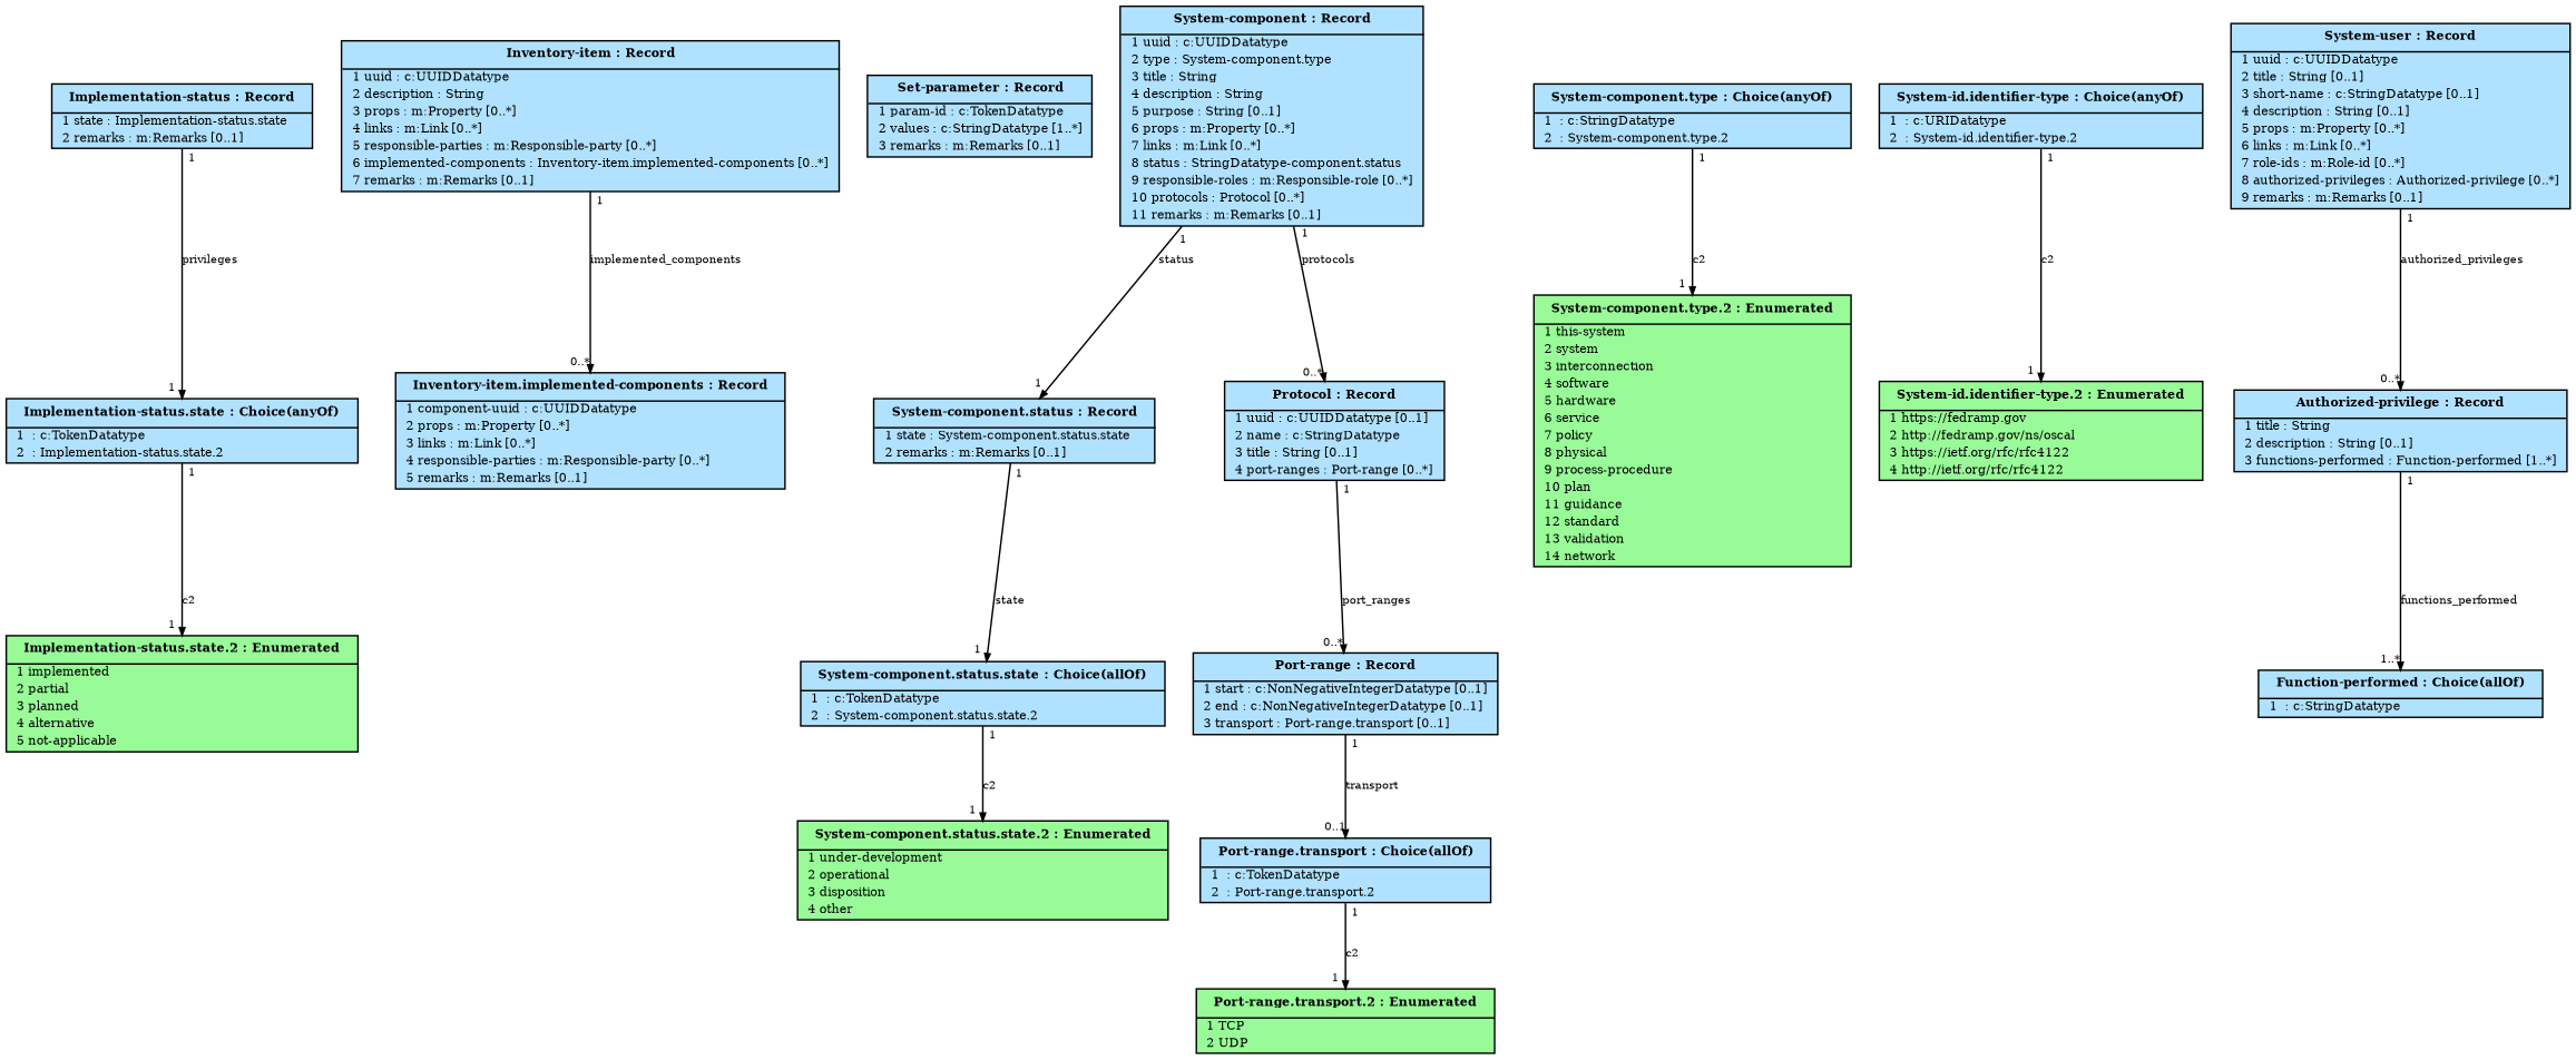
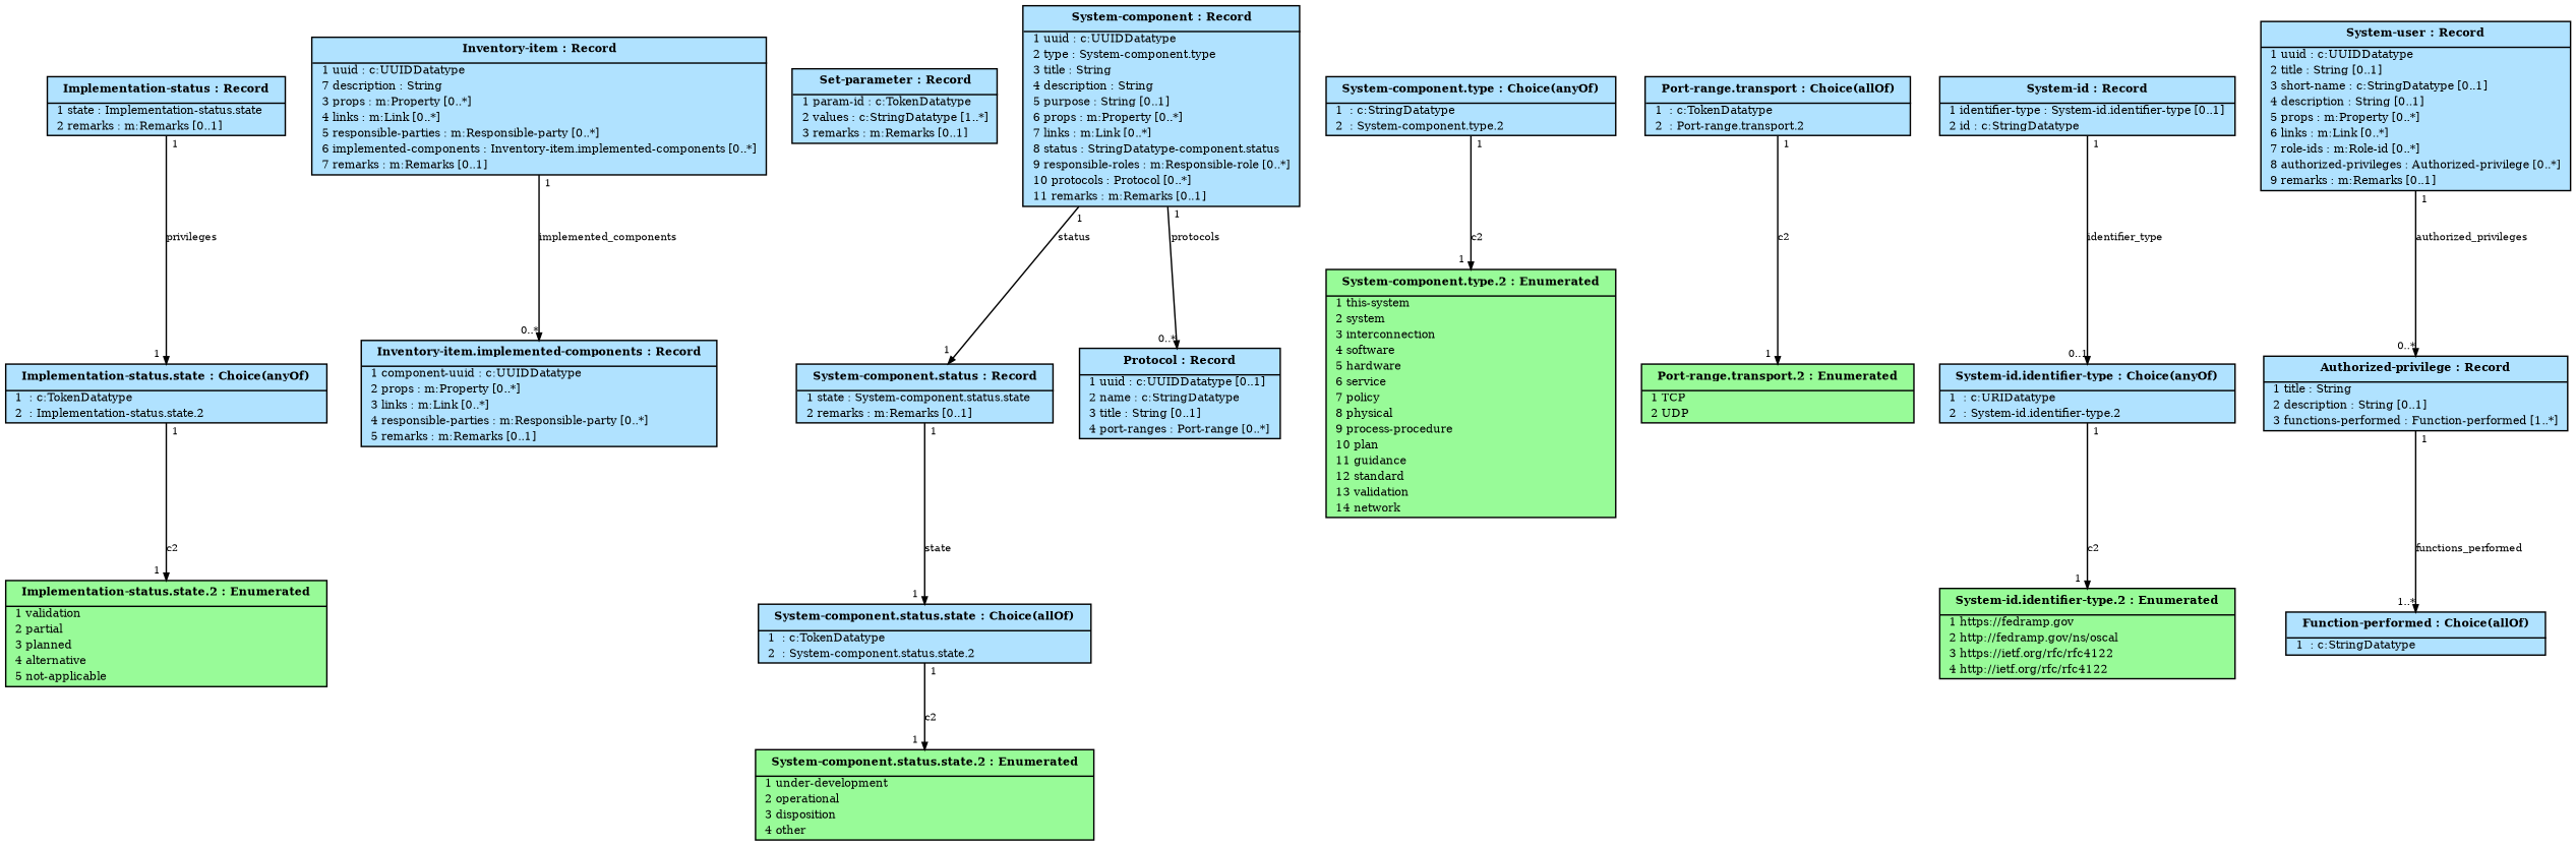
  digraph {
    fontname="DejaVu Serif"
    fontsize=12
    node [fillcolor=lightskyblue1 fontname="DejaVu Serif" fontsize=8 shape=plain style=filled]
    edge [arrowsize=0.5 fontname="DejaVu Serif" fontsize=7 headlabel=1 labelangle=45.0 labeldistance=0.9 taillabel=1]
    n1 [label=<<table cellborder="0" cellpadding="1" cellspacing="0"> <tr><td cellpadding="4"><b>  Implementation-status : Record  </b></td></tr><hr/>   <tr><td align="left">  1 state : Implementation-status.state  </td></tr>   <tr><td align="left">  2 remarks : m:Remarks [0..1]  </td></tr> </table>>]
    n2 [label=<<table cellborder="0" cellpadding="1" cellspacing="0"> <tr><td cellpadding="4"><b>  Implementation-status.state : Choice(anyOf)  </b></td></tr><hr/>   <tr><td align="left">  1  : c:TokenDatatype  </td></tr>   <tr><td align="left">  2  : Implementation-status.state.2  </td></tr> </table>>]
-   n3 [fillcolor=palegreen label=<<table cellborder="0" cellpadding="1" cellspacing="0"> <tr><td cellpadding="4"><b>  Implementation-status.state.2 : Enumerated  </b></td></tr><hr/>   <tr><td align="left">  1 implemented  </td></tr>   <tr><td align="left">  2 partial  </td></tr>   <tr><td align="left">  3 planned  </td></tr>   <tr><td align="left">  4 alternative  </td></tr>   <tr><td align="left">  5 not-applicable  </td></tr> </table>>]
-   n4 [label=<<table cellborder="0" cellpadding="1" cellspacing="0"> <tr><td cellpadding="4"><b>  Inventory-item : Record  </b></td></tr><hr/>   <tr><td align="left">  1 uuid : c:UUIDDatatype  </td></tr>   <tr><td align="left">  2 description : String  </td></tr>   <tr><td align="left">  3 props : m:Property [0..*]  </td></tr>   <tr><td align="left">  4 links : m:Link [0..*]  </td></tr>   <tr><td align="left">  5 responsible-parties : m:Responsible-party [0..*]  </td></tr>   <tr><td align="left">  6 implemented-components : Inventory-item.implemented-components [0..*]  </td></tr>   <tr><td align="left">  7 remarks : m:Remarks [0..1]  </td></tr> </table>>]
+   n3 [fillcolor=palegreen label=<<table cellborder="0" cellpadding="1" cellspacing="0"> <tr><td cellpadding="4"><b>  Implementation-status.state.2 : Enumerated  </b></td></tr><hr/>   <tr><td align="left">  1 validation  </td></tr>   <tr><td align="left">  2 partial  </td></tr>   <tr><td align="left">  3 planned  </td></tr>   <tr><td align="left">  4 alternative  </td></tr>   <tr><td align="left">  5 not-applicable  </td></tr> </table>>]
+   n4 [label=<<table cellborder="0" cellpadding="1" cellspacing="0"> <tr><td cellpadding="4"><b>  Inventory-item : Record  </b></td></tr><hr/>   <tr><td align="left">  1 uuid : c:UUIDDatatype  </td></tr>   <tr><td align="left">  7 description : String  </td></tr>   <tr><td align="left">  3 props : m:Property [0..*]  </td></tr>   <tr><td align="left">  4 links : m:Link [0..*]  </td></tr>   <tr><td align="left">  5 responsible-parties : m:Responsible-party [0..*]  </td></tr>   <tr><td align="left">  6 implemented-components : Inventory-item.implemented-components [0..*]  </td></tr>   <tr><td align="left">  7 remarks : m:Remarks [0..1]  </td></tr> </table>>]
    n5 [label=<<table cellborder="0" cellpadding="1" cellspacing="0"> <tr><td cellpadding="4"><b>  Inventory-item.implemented-components : Record  </b></td></tr><hr/>   <tr><td align="left">  1 component-uuid : c:UUIDDatatype  </td></tr>   <tr><td align="left">  2 props : m:Property [0..*]  </td></tr>   <tr><td align="left">  3 links : m:Link [0..*]  </td></tr>   <tr><td align="left">  4 responsible-parties : m:Responsible-party [0..*]  </td></tr>   <tr><td align="left">  5 remarks : m:Remarks [0..1]  </td></tr> </table>>]
    n6 [label=<<table cellborder="0" cellpadding="1" cellspacing="0"> <tr><td cellpadding="4"><b>  Set-parameter : Record  </b></td></tr><hr/>   <tr><td align="left">  1 param-id : c:TokenDatatype  </td></tr>   <tr><td align="left">  2 values : c:StringDatatype [1..*]  </td></tr>   <tr><td align="left">  3 remarks : m:Remarks [0..1]  </td></tr> </table>>]
    n7 [label=<<table cellborder="0" cellpadding="1" cellspacing="0"> <tr><td cellpadding="4"><b>  System-component : Record  </b></td></tr><hr/>   <tr><td align="left">  1 uuid : c:UUIDDatatype  </td></tr>   <tr><td align="left">  2 type : System-component.type  </td></tr>   <tr><td align="left">  3 title : String  </td></tr>   <tr><td align="left">  4 description : String  </td></tr>   <tr><td align="left">  5 purpose : String [0..1]  </td></tr>   <tr><td align="left">  6 props : m:Property [0..*]  </td></tr>   <tr><td align="left">  7 links : m:Link [0..*]  </td></tr>   <tr><td align="left">  8 status : StringDatatype-component.status  </td></tr>   <tr><td align="left">  9 responsible-roles : m:Responsible-role [0..*]  </td></tr>   <tr><td align="left">  10 protocols : Protocol [0..*]  </td></tr>   <tr><td align="left">  11 remarks : m:Remarks [0..1]  </td></tr> </table>>]
    n8 [label=<<table cellborder="0" cellpadding="1" cellspacing="0"> <tr><td cellpadding="4"><b>  System-component.status : Record  </b></td></tr><hr/>   <tr><td align="left">  1 state : System-component.status.state  </td></tr>   <tr><td align="left">  2 remarks : m:Remarks [0..1]  </td></tr> </table>>]
    n9 [label=<<table cellborder="0" cellpadding="1" cellspacing="0"> <tr><td cellpadding="4"><b>  Protocol : Record  </b></td></tr><hr/>   <tr><td align="left">  1 uuid : c:UUIDDatatype [0..1]  </td></tr>   <tr><td align="left">  2 name : c:StringDatatype  </td></tr>   <tr><td align="left">  3 title : String [0..1]  </td></tr>   <tr><td align="left">  4 port-ranges : Port-range [0..*]  </td></tr> </table>>]
    n10 [label=<<table cellborder="0" cellpadding="1" cellspacing="0"> <tr><td cellpadding="4"><b>  System-component.type : Choice(anyOf)  </b></td></tr><hr/>   <tr><td align="left">  1  : c:StringDatatype  </td></tr>   <tr><td align="left">  2  : System-component.type.2  </td></tr> </table>>]
    n11 [fillcolor=palegreen label=<<table cellborder="0" cellpadding="1" cellspacing="0"> <tr><td cellpadding="4"><b>  System-component.type.2 : Enumerated  </b></td></tr><hr/>   <tr><td align="left">  1 this-system  </td></tr>   <tr><td align="left">  2 system  </td></tr>   <tr><td align="left">  3 interconnection  </td></tr>   <tr><td align="left">  4 software  </td></tr>   <tr><td align="left">  5 hardware  </td></tr>   <tr><td align="left">  6 service  </td></tr>   <tr><td align="left">  7 policy  </td></tr>   <tr><td align="left">  8 physical  </td></tr>   <tr><td align="left">  9 process-procedure  </td></tr>   <tr><td align="left">  10 plan  </td></tr>   <tr><td align="left">  11 guidance  </td></tr>   <tr><td align="left">  12 standard  </td></tr>   <tr><td align="left">  13 validation  </td></tr>   <tr><td align="left">  14 network  </td></tr> </table>>]
    n12 [label=<<table cellborder="0" cellpadding="1" cellspacing="0"> <tr><td cellpadding="4"><b>  System-component.status.state : Choice(allOf)  </b></td></tr><hr/>   <tr><td align="left">  1  : c:TokenDatatype  </td></tr>   <tr><td align="left">  2  : System-component.status.state.2  </td></tr> </table>>]
-   n13 [label=<<table cellborder="0" cellpadding="1" cellspacing="0"> <tr><td cellpadding="4"><b>  Port-range : Record  </b></td></tr><hr/>   <tr><td align="left">  1 start : c:NonNegativeIntegerDatatype [0..1]  </td></tr>   <tr><td align="left">  2 end : c:NonNegativeIntegerDatatype [0..1]  </td></tr>   <tr><td align="left">  3 transport : Port-range.transport [0..1]  </td></tr> </table>>]
    n14 [fillcolor=palegreen label=<<table cellborder="0" cellpadding="1" cellspacing="0"> <tr><td cellpadding="4"><b>  System-component.status.state.2 : Enumerated  </b></td></tr><hr/>   <tr><td align="left">  1 under-development  </td></tr>   <tr><td align="left">  2 operational  </td></tr>   <tr><td align="left">  3 disposition  </td></tr>   <tr><td align="left">  4 other  </td></tr> </table>>]
    n15 [label=<<table cellborder="0" cellpadding="1" cellspacing="0"> <tr><td cellpadding="4"><b>  Port-range.transport : Choice(allOf)  </b></td></tr><hr/>   <tr><td align="left">  1  : c:TokenDatatype  </td></tr>   <tr><td align="left">  2  : Port-range.transport.2  </td></tr> </table>>]
    n16 [fillcolor=palegreen label=<<table cellborder="0" cellpadding="1" cellspacing="0"> <tr><td cellpadding="4"><b>  Port-range.transport.2 : Enumerated  </b></td></tr><hr/>   <tr><td align="left">  1 TCP  </td></tr>   <tr><td align="left">  2 UDP  </td></tr> </table>>]
+   n17 [label=<<table cellborder="0" cellpadding="1" cellspacing="0"> <tr><td cellpadding="4"><b>  System-id : Record  </b></td></tr><hr/>   <tr><td align="left">  1 identifier-type : System-id.identifier-type [0..1]  </td></tr>   <tr><td align="left">  2 id : c:StringDatatype  </td></tr> </table>>]
    n18 [label=<<table cellborder="0" cellpadding="1" cellspacing="0"> <tr><td cellpadding="4"><b>  System-id.identifier-type : Choice(anyOf)  </b></td></tr><hr/>   <tr><td align="left">  1  : c:URIDatatype  </td></tr>   <tr><td align="left">  2  : System-id.identifier-type.2  </td></tr> </table>>]
    n19 [fillcolor=palegreen label=<<table cellborder="0" cellpadding="1" cellspacing="0"> <tr><td cellpadding="4"><b>  System-id.identifier-type.2 : Enumerated  </b></td></tr><hr/>   <tr><td align="left">  1 https://fedramp.gov  </td></tr>   <tr><td align="left">  2 http://fedramp.gov/ns/oscal  </td></tr>   <tr><td align="left">  3 https://ietf.org/rfc/rfc4122  </td></tr>   <tr><td align="left">  4 http://ietf.org/rfc/rfc4122  </td></tr> </table>>]
    n20 [label=<<table cellborder="0" cellpadding="1" cellspacing="0"> <tr><td cellpadding="4"><b>  System-user : Record  </b></td></tr><hr/>   <tr><td align="left">  1 uuid : c:UUIDDatatype  </td></tr>   <tr><td align="left">  2 title : String [0..1]  </td></tr>   <tr><td align="left">  3 short-name : c:StringDatatype [0..1]  </td></tr>   <tr><td align="left">  4 description : String [0..1]  </td></tr>   <tr><td align="left">  5 props : m:Property [0..*]  </td></tr>   <tr><td align="left">  6 links : m:Link [0..*]  </td></tr>   <tr><td align="left">  7 role-ids : m:Role-id [0..*]  </td></tr>   <tr><td align="left">  8 authorized-privileges : Authorized-privilege [0..*]  </td></tr>   <tr><td align="left">  9 remarks : m:Remarks [0..1]  </td></tr> </table>>]
    n21 [label=<<table cellborder="0" cellpadding="1" cellspacing="0"> <tr><td cellpadding="4"><b>  Authorized-privilege : Record  </b></td></tr><hr/>   <tr><td align="left">  1 title : String  </td></tr>   <tr><td align="left">  2 description : String [0..1]  </td></tr>   <tr><td align="left">  3 functions-performed : Function-performed [1..*]  </td></tr> </table>>]
    n22 [label=<<table cellborder="0" cellpadding="1" cellspacing="0"> <tr><td cellpadding="4"><b>  Function-performed : Choice(allOf)  </b></td></tr><hr/>   <tr><td align="left">  1  : c:StringDatatype  </td></tr> </table>>]
    n1 -> n2 [label=privileges]
    n2 -> n3 [label=c2]
    n4 -> n5 [headlabel="0..*" label=implemented_components]
    n7 -> n8 [label=status]
    n7 -> n9 [headlabel="0..*" label=protocols]
    n8 -> n12 [label=state]
-   n9 -> n13 [headlabel="0..*" label=port_ranges]
    n10 -> n11 [label=c2]
    n12 -> n14 [label=c2]
-   n13 -> n15 [headlabel="0..1" label=transport]
    n15 -> n16 [label=c2]
+   n17 -> n18 [headlabel="0..1" label=identifier_type]
    n18 -> n19 [label=c2]
    n20 -> n21 [headlabel="0..*" label=authorized_privileges]
    n21 -> n22 [headlabel="1..*" label=functions_performed]
  }
